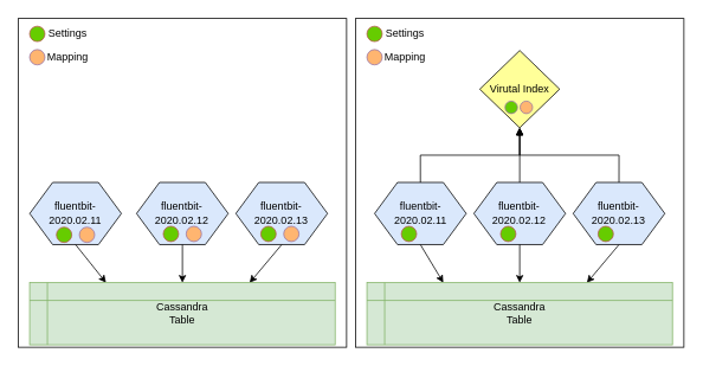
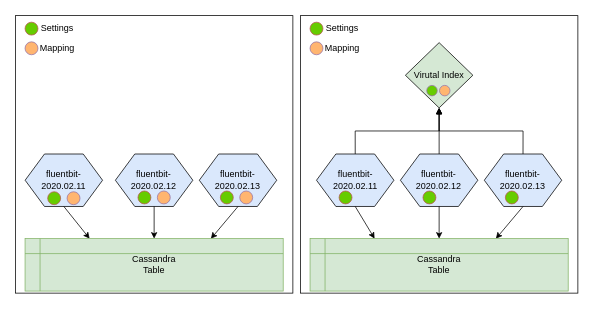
  <mxCell id="0" />
  <mxCell id="1" parent="0" />
  <mxCell id="2" value="" style="group" vertex="1" connectable="0" parent="1"><mxGeometry x="20" y="20" width="370" height="376" as="geometry" /></mxCell>
  <mxCell id="3" value="" style="whiteSpace=wrap;html=1;aspect=fixed;" vertex="1" parent="2"><mxGeometry width="370" height="370" as="geometry" /></mxCell>
  <mxCell id="4" value="&lt;span style=&quot;white-space: normal&quot;&gt;fluentbit-2020.02.11&lt;/span&gt;" style="shape=hexagon;perimeter=hexagonPerimeter2;whiteSpace=wrap;html=1;fillColor=#dae8fc;strokeColor=#000000;" vertex="1" parent="2"><mxGeometry x="13.012" y="184.502" width="103.256" height="69.953" as="geometry" /></mxCell>
  <mxCell id="5" value="&lt;span style=&quot;white-space: normal&quot;&gt;fluentbit-2020.02.12&lt;/span&gt;" style="shape=hexagon;perimeter=hexagonPerimeter2;whiteSpace=wrap;html=1;fillColor=#dae8fc;strokeColor=#000000;" vertex="1" parent="2"><mxGeometry x="133.372" y="184.502" width="103.256" height="69.953" as="geometry" /></mxCell>
  <mxCell id="6" value="&lt;span style=&quot;white-space: normal&quot;&gt;fluentbit-2020.02.13&lt;/span&gt;" style="shape=hexagon;perimeter=hexagonPerimeter2;whiteSpace=wrap;html=1;fillColor=#dae8fc;strokeColor=#000000;" vertex="1" parent="2"><mxGeometry x="245.233" y="184.502" width="103.256" height="69.953" as="geometry" /></mxCell>
  <mxCell id="7" value="" style="endArrow=classic;html=1;exitX=0.5;exitY=1;exitDx=0;exitDy=0;entryX=0.25;entryY=0;entryDx=0;entryDy=0;" edge="1" parent="2" source="4" target="9"><mxGeometry width="50" height="50" relative="1" as="geometry"><mxPoint x="64.535" y="297.302" as="sourcePoint" /><mxPoint x="103.256" y="297.302" as="targetPoint" /></mxGeometry></mxCell>
  <mxCell id="8" value="" style="endArrow=classic;html=1;entryX=0.72;entryY=0.002;entryDx=0;entryDy=0;exitX=0.5;exitY=1;exitDx=0;exitDy=0;entryPerimeter=0;" edge="1" parent="2" source="6" target="9"><mxGeometry width="50" height="50" relative="1" as="geometry"><mxPoint x="4.302" y="437.209" as="sourcePoint" /><mxPoint x="266.744" y="297.302" as="targetPoint" /></mxGeometry></mxCell>
  <mxCell id="9" value="Cassandra&lt;br&gt;Table" style="shape=internalStorage;whiteSpace=wrap;html=1;backgroundOutline=1;strokeColor=#82b366;fillColor=#d5e8d4;" vertex="1" parent="2"><mxGeometry x="12.907" y="297.302" width="344.186" height="69.953" as="geometry" /></mxCell>
  <mxCell id="10" style="edgeStyle=orthogonalEdgeStyle;rounded=0;orthogonalLoop=1;jettySize=auto;html=1;exitX=0.5;exitY=1;exitDx=0;exitDy=0;entryX=0.5;entryY=0;entryDx=0;entryDy=0;" edge="1" parent="2" source="5" target="9"><mxGeometry relative="1" as="geometry"><mxPoint x="185" y="297.302" as="targetPoint" /></mxGeometry></mxCell>
  <mxCell id="11" value="" style="ellipse;whiteSpace=wrap;html=1;aspect=fixed;strokeColor=#b85450;fillColor=#66CC00;" vertex="1" parent="2"><mxGeometry x="12.907" y="8.744" width="17.209" height="17.209" as="geometry" /></mxCell>
  <mxCell id="12" value="" style="ellipse;whiteSpace=wrap;html=1;aspect=fixed;strokeColor=#9673a6;fillColor=#FFB570;" vertex="1" parent="2"><mxGeometry x="12.907" y="34.977" width="17.209" height="17.209" as="geometry" /></mxCell>
  <mxCell id="13" value="" style="ellipse;whiteSpace=wrap;html=1;aspect=fixed;strokeColor=#b85450;fillColor=#66CC00;" vertex="1" parent="2"><mxGeometry x="43.128" y="234.849" width="17.209" height="17.209" as="geometry" /></mxCell>
  <mxCell id="14" value="" style="ellipse;whiteSpace=wrap;html=1;aspect=fixed;strokeColor=#9673a6;fillColor=#FFB570;" vertex="1" parent="2"><mxGeometry x="68.942" y="234.849" width="17.209" height="17.209" as="geometry" /></mxCell>
  <mxCell id="15" value="" style="ellipse;whiteSpace=wrap;html=1;aspect=fixed;strokeColor=#b85450;fillColor=#66CC00;" vertex="1" parent="2"><mxGeometry x="163.488" y="233.849" width="17.209" height="17.209" as="geometry" /></mxCell>
  <mxCell id="16" value="" style="ellipse;whiteSpace=wrap;html=1;aspect=fixed;strokeColor=#9673a6;fillColor=#FFB570;" vertex="1" parent="2"><mxGeometry x="189.302" y="233.849" width="17.209" height="17.209" as="geometry" /></mxCell>
  <mxCell id="17" value="" style="ellipse;whiteSpace=wrap;html=1;aspect=fixed;strokeColor=#b85450;fillColor=#66CC00;" vertex="1" parent="2"><mxGeometry x="273.349" y="233.849" width="17.209" height="17.209" as="geometry" /></mxCell>
  <mxCell id="18" value="" style="ellipse;whiteSpace=wrap;html=1;aspect=fixed;strokeColor=#9673a6;fillColor=#FFB570;" vertex="1" parent="2"><mxGeometry x="299.163" y="233.849" width="17.209" height="17.209" as="geometry" /></mxCell>
  <mxCell id="19" value="Settings" style="text;html=1;strokeColor=none;fillColor=none;align=center;verticalAlign=middle;whiteSpace=wrap;rounded=0;" vertex="1" parent="2"><mxGeometry x="38.919" y="8.744" width="34.419" height="17.488" as="geometry" /></mxCell>
  <mxCell id="20" value="Mapping" style="text;html=1;strokeColor=none;fillColor=none;align=center;verticalAlign=middle;whiteSpace=wrap;rounded=0;" vertex="1" parent="2"><mxGeometry x="38.919" y="34.977" width="34.419" height="17.488" as="geometry" /></mxCell>
  <mxCell id="21" value="" style="group;fillColor=none;strokeColor=none;" vertex="1" connectable="0" parent="1"><mxGeometry x="400" y="20" width="370" height="376" as="geometry" /></mxCell>
  <mxCell id="22" value="" style="whiteSpace=wrap;html=1;aspect=fixed;" vertex="1" parent="21"><mxGeometry width="370" height="370" as="geometry" /></mxCell>
  <mxCell id="23" style="edgeStyle=orthogonalEdgeStyle;rounded=0;orthogonalLoop=1;jettySize=auto;html=1;exitX=0.5;exitY=0;exitDx=0;exitDy=0;endArrow=block;endFill=1;" edge="1" parent="21" source="24" target="38"><mxGeometry relative="1" as="geometry" /></mxCell>
  <mxCell id="24" value="&lt;span style=&quot;white-space: normal&quot;&gt;fluentbit-2020.02.11&lt;/span&gt;" style="shape=hexagon;perimeter=hexagonPerimeter2;whiteSpace=wrap;html=1;fillColor=#dae8fc;strokeColor=#000000;" vertex="1" parent="21"><mxGeometry x="21.512" y="184.502" width="103.256" height="69.953" as="geometry" /></mxCell>
  <mxCell id="25" value="&lt;span style=&quot;white-space: normal&quot;&gt;fluentbit-2020.02.12&lt;/span&gt;" style="shape=hexagon;perimeter=hexagonPerimeter2;whiteSpace=wrap;html=1;fillColor=#dae8fc;strokeColor=#000000;" vertex="1" parent="21"><mxGeometry x="133.372" y="184.502" width="103.256" height="69.953" as="geometry" /></mxCell>
  <mxCell id="26" value="&lt;span style=&quot;white-space: normal&quot;&gt;fluentbit-2020.02.13&lt;/span&gt;" style="shape=hexagon;perimeter=hexagonPerimeter2;whiteSpace=wrap;html=1;fillColor=#dae8fc;strokeColor=#000000;" vertex="1" parent="21"><mxGeometry x="245.233" y="184.502" width="103.256" height="69.953" as="geometry" /></mxCell>
  <mxCell id="27" value="" style="endArrow=classic;html=1;exitX=0.5;exitY=1;exitDx=0;exitDy=0;entryX=0.25;entryY=0;entryDx=0;entryDy=0;" edge="1" parent="21" source="24" target="29"><mxGeometry width="50" height="50" relative="1" as="geometry"><mxPoint x="64.535" y="297.302" as="sourcePoint" /><mxPoint x="103.256" y="297.302" as="targetPoint" /></mxGeometry></mxCell>
  <mxCell id="28" value="" style="endArrow=classic;html=1;entryX=0.72;entryY=0.002;entryDx=0;entryDy=0;exitX=0.5;exitY=1;exitDx=0;exitDy=0;entryPerimeter=0;" edge="1" parent="21" source="26" target="29"><mxGeometry width="50" height="50" relative="1" as="geometry"><mxPoint x="4.302" y="437.209" as="sourcePoint" /><mxPoint x="266.744" y="297.302" as="targetPoint" /></mxGeometry></mxCell>
  <mxCell id="29" value="Cassandra&lt;br&gt;Table" style="shape=internalStorage;whiteSpace=wrap;html=1;backgroundOutline=1;strokeColor=#82b366;fillColor=#d5e8d4;" vertex="1" parent="21"><mxGeometry x="12.907" y="297.302" width="344.186" height="69.953" as="geometry" /></mxCell>
  <mxCell id="30" style="edgeStyle=orthogonalEdgeStyle;rounded=0;orthogonalLoop=1;jettySize=auto;html=1;exitX=0.5;exitY=1;exitDx=0;exitDy=0;entryX=0.5;entryY=0;entryDx=0;entryDy=0;" edge="1" parent="21" source="25" target="29"><mxGeometry relative="1" as="geometry"><mxPoint x="185" y="297.302" as="targetPoint" /></mxGeometry></mxCell>
  <mxCell id="31" value="" style="ellipse;whiteSpace=wrap;html=1;aspect=fixed;strokeColor=#b85450;fillColor=#66CC00;" vertex="1" parent="21"><mxGeometry x="12.907" y="8.744" width="17.209" height="17.209" as="geometry" /></mxCell>
  <mxCell id="32" value="" style="ellipse;whiteSpace=wrap;html=1;aspect=fixed;strokeColor=#9673a6;fillColor=#FFB570;" vertex="1" parent="21"><mxGeometry x="12.907" y="34.977" width="17.209" height="17.209" as="geometry" /></mxCell>
  <mxCell id="33" value="" style="ellipse;whiteSpace=wrap;html=1;aspect=fixed;strokeColor=#b85450;fillColor=#66CC00;" vertex="1" parent="21"><mxGeometry x="51.628" y="233.849" width="17.209" height="17.209" as="geometry" /></mxCell>
  <mxCell id="34" value="" style="ellipse;whiteSpace=wrap;html=1;aspect=fixed;strokeColor=#b85450;fillColor=#66CC00;" vertex="1" parent="21"><mxGeometry x="163.488" y="233.849" width="17.209" height="17.209" as="geometry" /></mxCell>
  <mxCell id="35" value="" style="ellipse;whiteSpace=wrap;html=1;aspect=fixed;strokeColor=#b85450;fillColor=#66CC00;" vertex="1" parent="21"><mxGeometry x="273.349" y="233.849" width="17.209" height="17.209" as="geometry" /></mxCell>
  <mxCell id="36" value="Settings" style="text;html=1;strokeColor=none;fillColor=none;align=center;verticalAlign=middle;whiteSpace=wrap;rounded=0;" vertex="1" parent="21"><mxGeometry x="38.919" y="8.744" width="34.419" height="17.488" as="geometry" /></mxCell>
  <mxCell id="37" value="Mapping" style="text;html=1;strokeColor=none;fillColor=none;align=center;verticalAlign=middle;whiteSpace=wrap;rounded=0;" vertex="1" parent="21"><mxGeometry x="38.919" y="34.977" width="34.419" height="17.488" as="geometry" /></mxCell>
- <mxCell id="38" value="Virutal Index" style="rhombus;whiteSpace=wrap;html=1;fillColor=#FFFF99;" vertex="1" parent="21"><mxGeometry x="140" y="36" width="90" height="87" as="geometry" /></mxCell>
+ <mxCell id="38" value="Virutal Index" style="rhombus;whiteSpace=wrap;html=1;fillColor=#d5e8d4;" vertex="1" parent="21"><mxGeometry x="140" y="36" width="90" height="87" as="geometry" /></mxCell>
  <mxCell id="39" value="" style="ellipse;whiteSpace=wrap;html=1;aspect=fixed;strokeColor=#9673a6;fillColor=#FFB570;" vertex="1" parent="21"><mxGeometry x="185.5" y="93" width="14" height="14" as="geometry" /></mxCell>
  <mxCell id="40" value="" style="ellipse;whiteSpace=wrap;html=1;aspect=fixed;strokeColor=#9673a6;fillColor=#66CC00;" vertex="1" parent="21"><mxGeometry x="168.5" y="93" width="14" height="14" as="geometry" /></mxCell>
  <mxCell id="41" style="edgeStyle=orthogonalEdgeStyle;rounded=0;orthogonalLoop=1;jettySize=auto;html=1;exitX=0.5;exitY=0;exitDx=0;exitDy=0;entryX=0.5;entryY=1;entryDx=0;entryDy=0;endArrow=block;endFill=1;" edge="1" parent="21" source="26" target="38"><mxGeometry relative="1" as="geometry"><mxPoint x="190" y="126" as="targetPoint" /></mxGeometry></mxCell>
  <mxCell id="42" style="edgeStyle=orthogonalEdgeStyle;rounded=0;orthogonalLoop=1;jettySize=auto;html=1;exitX=0.5;exitY=0;exitDx=0;exitDy=0;entryX=0.5;entryY=1;entryDx=0;entryDy=0;endArrow=block;endFill=1;" edge="1" parent="21" source="25" target="38"><mxGeometry relative="1" as="geometry"><mxPoint x="190" y="126" as="targetPoint" /></mxGeometry></mxCell>
